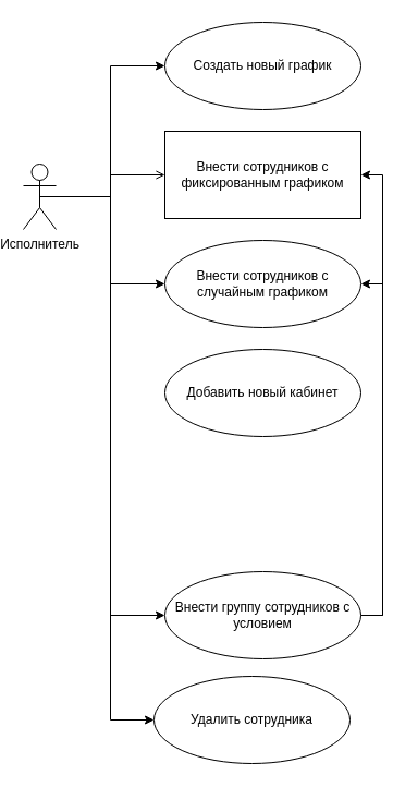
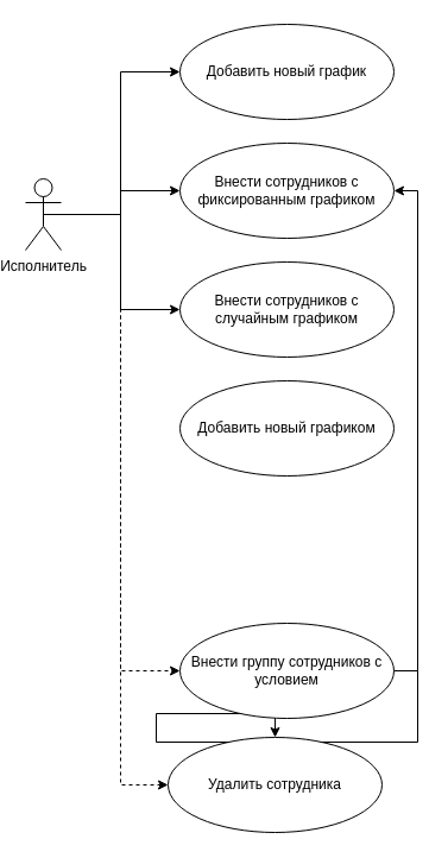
  <mxCell id="0" />
  <mxCell id="1" parent="0" />
  <mxCell id="2" style="edgeStyle=orthogonalEdgeStyle;rounded=0;orthogonalLoop=1;jettySize=auto;html=1;exitX=0.5;exitY=0.5;exitDx=0;exitDy=0;exitPerimeter=0;entryX=0;entryY=0.5;entryDx=0;entryDy=0;" edge="1" parent="1" source="7" target="8"><mxGeometry relative="1" as="geometry" /></mxCell>
- <mxCell id="3" style="edgeStyle=orthogonalEdgeStyle;rounded=0;orthogonalLoop=1;jettySize=auto;html=1;exitX=0.5;exitY=0.5;exitDx=0;exitDy=0;exitPerimeter=0;entryX=0;entryY=0.5;entryDx=0;entryDy=0;endArrow=open;" edge="1" parent="1" source="7" target="9"><mxGeometry relative="1" as="geometry" /></mxCell>
+ <mxCell id="3" style="edgeStyle=orthogonalEdgeStyle;rounded=0;orthogonalLoop=1;jettySize=auto;html=1;exitX=0.5;exitY=0.5;exitDx=0;exitDy=0;exitPerimeter=0;entryX=0;entryY=0.5;entryDx=0;entryDy=0;" edge="1" parent="1" source="7" target="9"><mxGeometry relative="1" as="geometry" /></mxCell>
  <mxCell id="4" style="edgeStyle=orthogonalEdgeStyle;rounded=0;orthogonalLoop=1;jettySize=auto;html=1;exitX=0.5;exitY=0.5;exitDx=0;exitDy=0;exitPerimeter=0;entryX=0;entryY=0.5;entryDx=0;entryDy=0;" edge="1" parent="1" source="7" target="10"><mxGeometry relative="1" as="geometry" /></mxCell>
- <mxCell id="5" style="edgeStyle=orthogonalEdgeStyle;rounded=0;orthogonalLoop=1;jettySize=auto;html=1;exitX=0.5;exitY=0.5;exitDx=0;exitDy=0;exitPerimeter=0;entryX=0;entryY=0.5;entryDx=0;entryDy=0;" edge="1" parent="1" source="7" target="14"><mxGeometry relative="1" as="geometry" /></mxCell>
- <mxCell id="6" style="edgeStyle=orthogonalEdgeStyle;rounded=0;orthogonalLoop=1;jettySize=auto;html=1;exitX=0.5;exitY=0.5;exitDx=0;exitDy=0;exitPerimeter=0;entryX=0;entryY=0.5;entryDx=0;entryDy=0;" edge="1" parent="1" source="7" target="15"><mxGeometry relative="1" as="geometry"><Array as="points"><mxPoint x="100" y="180" /><mxPoint x="100" y="660" /></Array></mxGeometry></mxCell>
+ <mxCell id="5" style="edgeStyle=orthogonalEdgeStyle;rounded=0;orthogonalLoop=1;jettySize=auto;html=1;exitX=0.5;exitY=0.5;exitDx=0;exitDy=0;exitPerimeter=0;entryX=0;entryY=0.5;entryDx=0;entryDy=0;dashed=1;" edge="1" parent="1" source="7" target="14"><mxGeometry relative="1" as="geometry" /></mxCell>
+ <mxCell id="6" style="edgeStyle=orthogonalEdgeStyle;rounded=0;orthogonalLoop=1;jettySize=auto;html=1;exitX=0.5;exitY=0.5;exitDx=0;exitDy=0;exitPerimeter=0;entryX=0;entryY=0.5;entryDx=0;entryDy=0;dashed=1;" edge="1" parent="1" source="7" target="15"><mxGeometry relative="1" as="geometry"><Array as="points"><mxPoint x="100" y="180" /><mxPoint x="100" y="660" /></Array></mxGeometry></mxCell>
  <mxCell id="7" value="Исполнитель" style="shape=umlActor;verticalLabelPosition=bottom;labelBackgroundColor=#ffffff;verticalAlign=top;html=1;outlineConnect=0;" vertex="1" parent="1"><mxGeometry x="20" y="150" width="30" height="60" as="geometry" /></mxCell>
- <mxCell id="8" value="Создать новый график" style="ellipse;whiteSpace=wrap;html=1;" vertex="1" parent="1"><mxGeometry x="150" y="20" width="180" height="80" as="geometry" /></mxCell>
- <mxCell id="9" value="Внести сотрудников с фиксированным графиком" style="whiteSpace=wrap;html=1;rounded=0;" vertex="1" parent="1"><mxGeometry x="150" y="120" width="180" height="80" as="geometry" /></mxCell>
+ <mxCell id="8" value="Добавить новый график" style="ellipse;whiteSpace=wrap;html=1;" vertex="1" parent="1"><mxGeometry x="150" y="20" width="180" height="80" as="geometry" /></mxCell>
+ <mxCell id="9" value="Внести сотрудников с фиксированным графиком" style="ellipse;whiteSpace=wrap;html=1;" vertex="1" parent="1"><mxGeometry x="150" y="120" width="180" height="80" as="geometry" /></mxCell>
  <mxCell id="10" value="Внести сотрудников с случайным графиком" style="ellipse;whiteSpace=wrap;html=1;" vertex="1" parent="1"><mxGeometry x="150" y="220" width="180" height="80" as="geometry" /></mxCell>
- <mxCell id="11" value="Добавить новый кабинет" style="ellipse;whiteSpace=wrap;html=1;" vertex="1" parent="1"><mxGeometry x="150" y="320" width="180" height="80" as="geometry" /></mxCell>
- <mxCell id="12" style="edgeStyle=orthogonalEdgeStyle;rounded=0;orthogonalLoop=1;jettySize=auto;html=1;exitX=1;exitY=0.5;exitDx=0;exitDy=0;entryX=1;entryY=0.5;entryDx=0;entryDy=0;" edge="1" parent="1" source="14" target="10"><mxGeometry relative="1" as="geometry" /></mxCell>
+ <mxCell id="11" value="Добавить новый графиком" style="ellipse;whiteSpace=wrap;html=1;" vertex="1" parent="1"><mxGeometry x="150" y="320" width="180" height="80" as="geometry" /></mxCell>
+ <mxCell id="12" style="edgeStyle=orthogonalEdgeStyle;rounded=0;orthogonalLoop=1;jettySize=auto;html=1;exitX=1;exitY=0.5;exitDx=0;exitDy=0;" edge="1" parent="1" source="14" target="15"><mxGeometry relative="1" as="geometry" /></mxCell>
  <mxCell id="13" style="edgeStyle=orthogonalEdgeStyle;rounded=0;orthogonalLoop=1;jettySize=auto;html=1;exitX=1;exitY=0.5;exitDx=0;exitDy=0;entryX=1;entryY=0.5;entryDx=0;entryDy=0;" edge="1" parent="1" source="14" target="9"><mxGeometry relative="1" as="geometry" /></mxCell>
  <mxCell id="14" value="Внести группу сотрудников с условием" style="ellipse;whiteSpace=wrap;html=1;" vertex="1" parent="1"><mxGeometry x="150" y="524" width="180" height="80" as="geometry" /></mxCell>
  <mxCell id="15" value="Удалить сотрудника" style="ellipse;whiteSpace=wrap;html=1;" vertex="1" parent="1"><mxGeometry x="140" y="620" width="180" height="80" as="geometry" /></mxCell>
